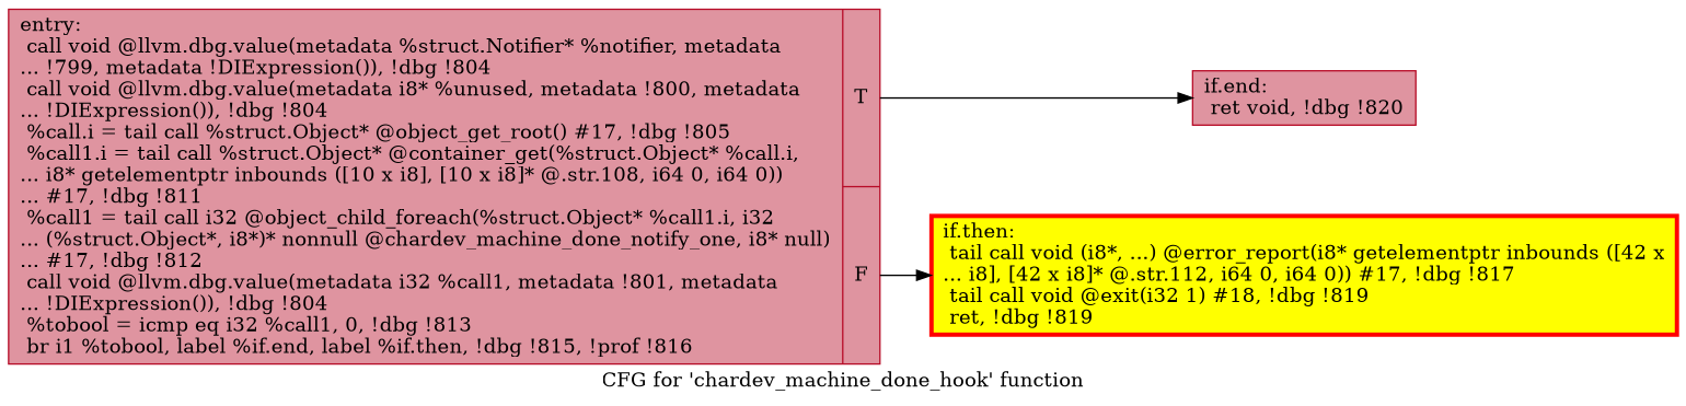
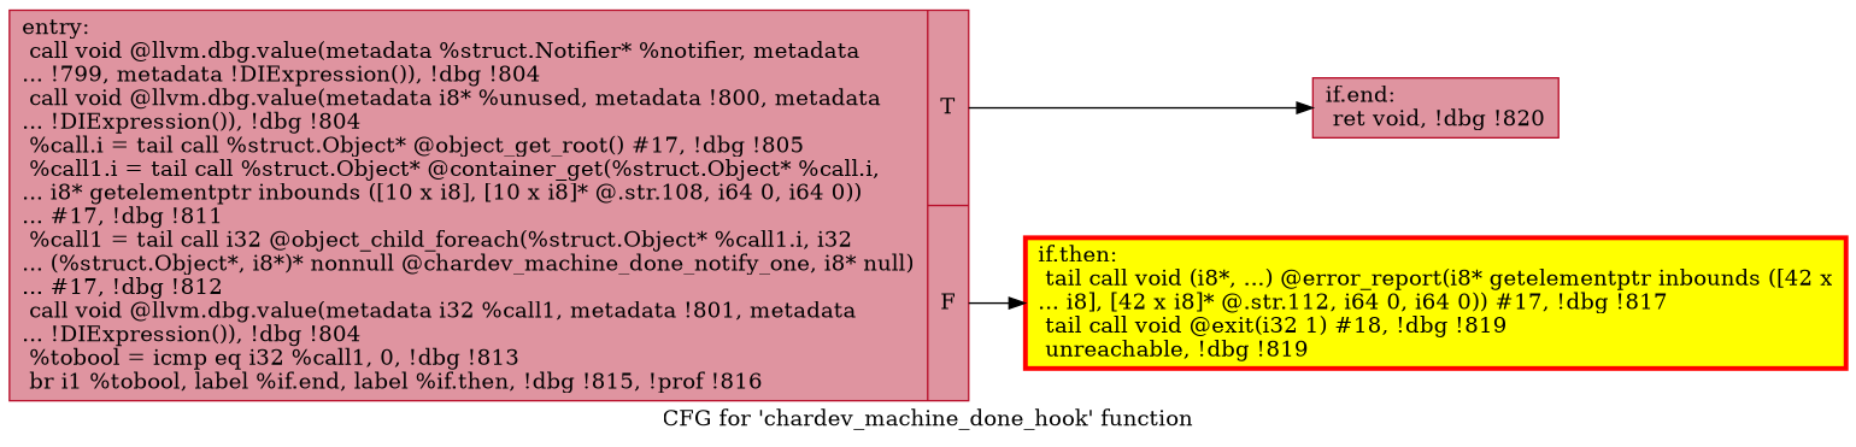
  digraph {
    label="CFG for 'chardev_machine_done_hook' function"
    rankdir=LR
    fontname="DejaVu Serif"
    node [color="#b70d28ff" fillcolor="#b70d2870" shape=record style=filled fontname="DejaVu Serif"]
    edge [fontname="DejaVu Serif"]
    n1 [label="{entry:\l  call void @llvm.dbg.value(metadata %struct.Notifier* %notifier, metadata\l... !799, metadata !DIExpression()), !dbg !804\l  call void @llvm.dbg.value(metadata i8* %unused, metadata !800, metadata\l... !DIExpression()), !dbg !804\l  %call.i = tail call %struct.Object* @object_get_root() #17, !dbg !805\l  %call1.i = tail call %struct.Object* @container_get(%struct.Object* %call.i,\l... i8* getelementptr inbounds ([10 x i8], [10 x i8]* @.str.108, i64 0, i64 0))\l... #17, !dbg !811\l  %call1 = tail call i32 @object_child_foreach(%struct.Object* %call1.i, i32\l... (%struct.Object*, i8*)* nonnull @chardev_machine_done_notify_one, i8* null)\l... #17, !dbg !812\l  call void @llvm.dbg.value(metadata i32 %call1, metadata !801, metadata\l... !DIExpression()), !dbg !804\l  %tobool = icmp eq i32 %call1, 0, !dbg !813\l  br i1 %tobool, label %if.end, label %if.then, !dbg !815, !prof !816\l|{<s0>T|<s1>F}}"]
    n2 [label="{if.end:                                           \l  ret void, !dbg !820\l}"]
-   n3 [color=red fillcolor=yellow label="{if.then:                                          \l  tail call void (i8*, ...) @error_report(i8* getelementptr inbounds ([42 x\l... i8], [42 x i8]* @.str.112, i64 0, i64 0)) #17, !dbg !817\l  tail call void @exit(i32 1) #18, !dbg !819\l  ret, !dbg !819\l}" penwidth=3.0]
+   n3 [color=red fillcolor=yellow label="{if.then:                                          \l  tail call void (i8*, ...) @error_report(i8* getelementptr inbounds ([42 x\l... i8], [42 x i8]* @.str.112, i64 0, i64 0)) #17, !dbg !817\l  tail call void @exit(i32 1) #18, !dbg !819\l  unreachable, !dbg !819\l}" penwidth=3.0]
    n1 -> n2 [tailport=s0]
    n1 -> n3 [tailport=s1]
  }
